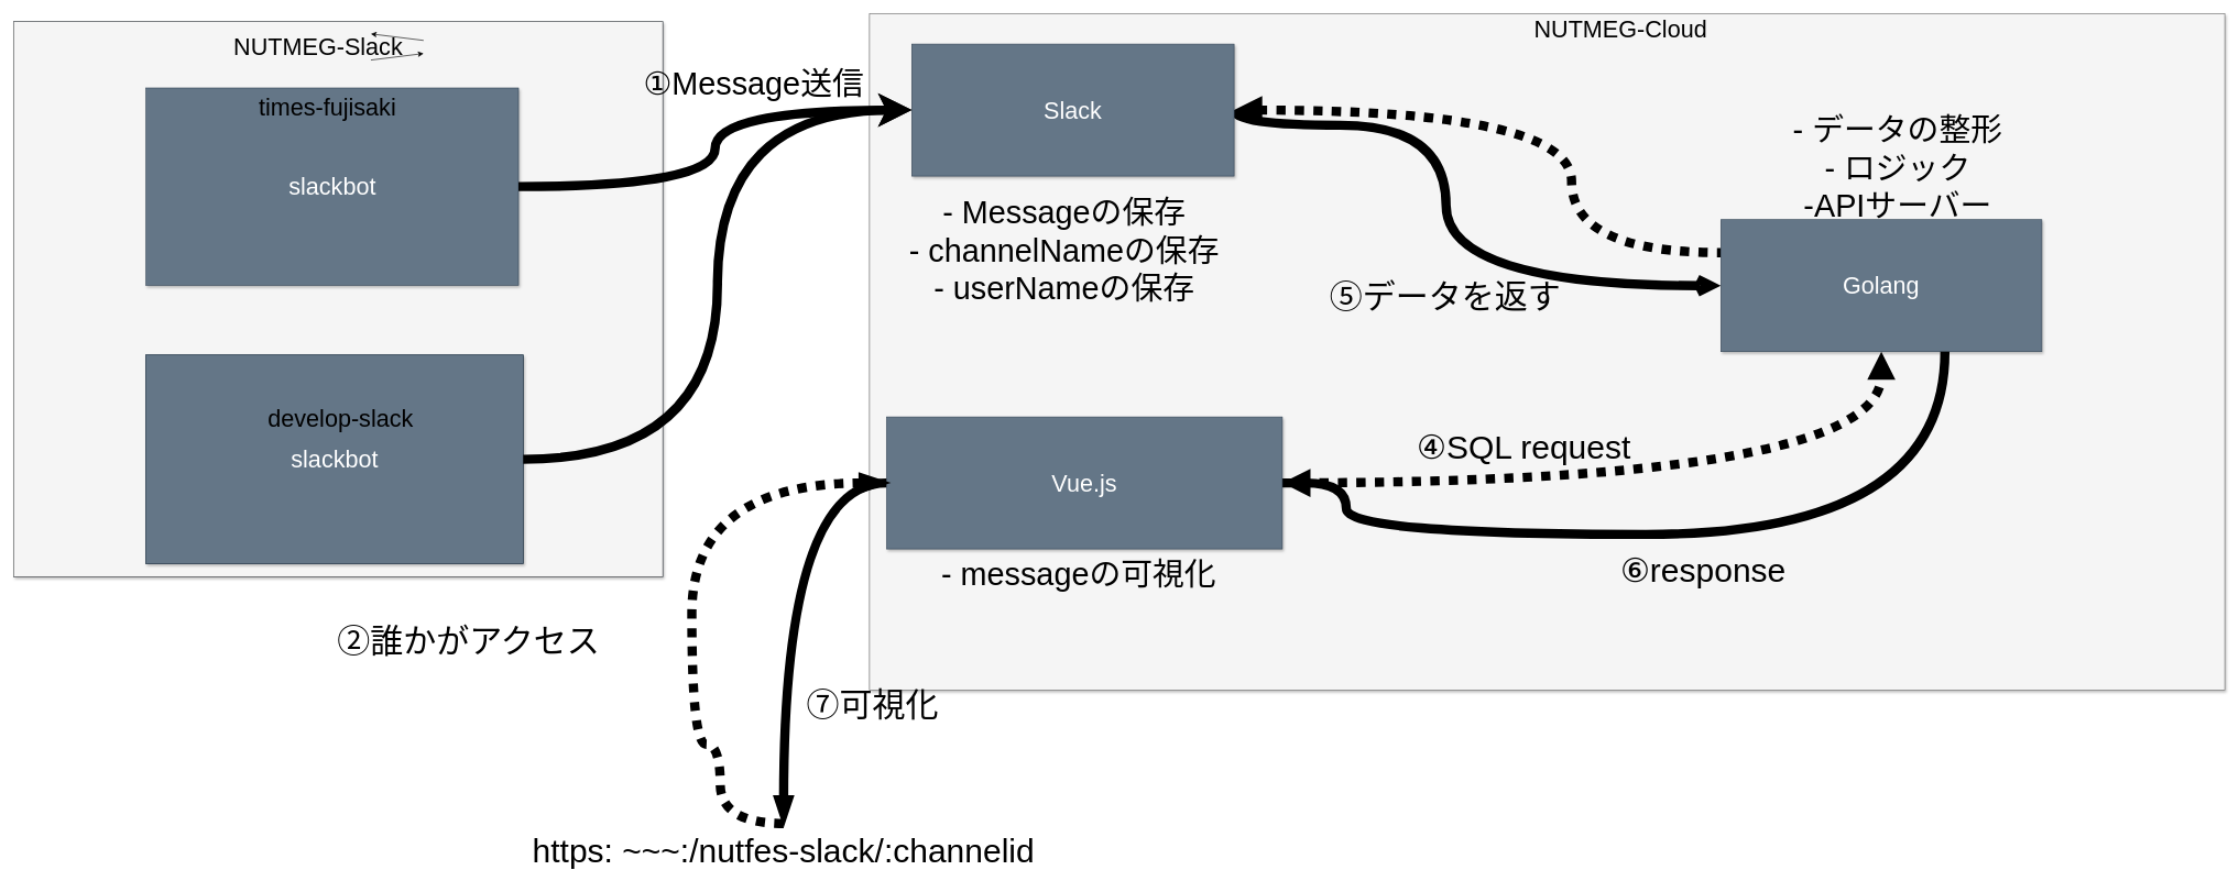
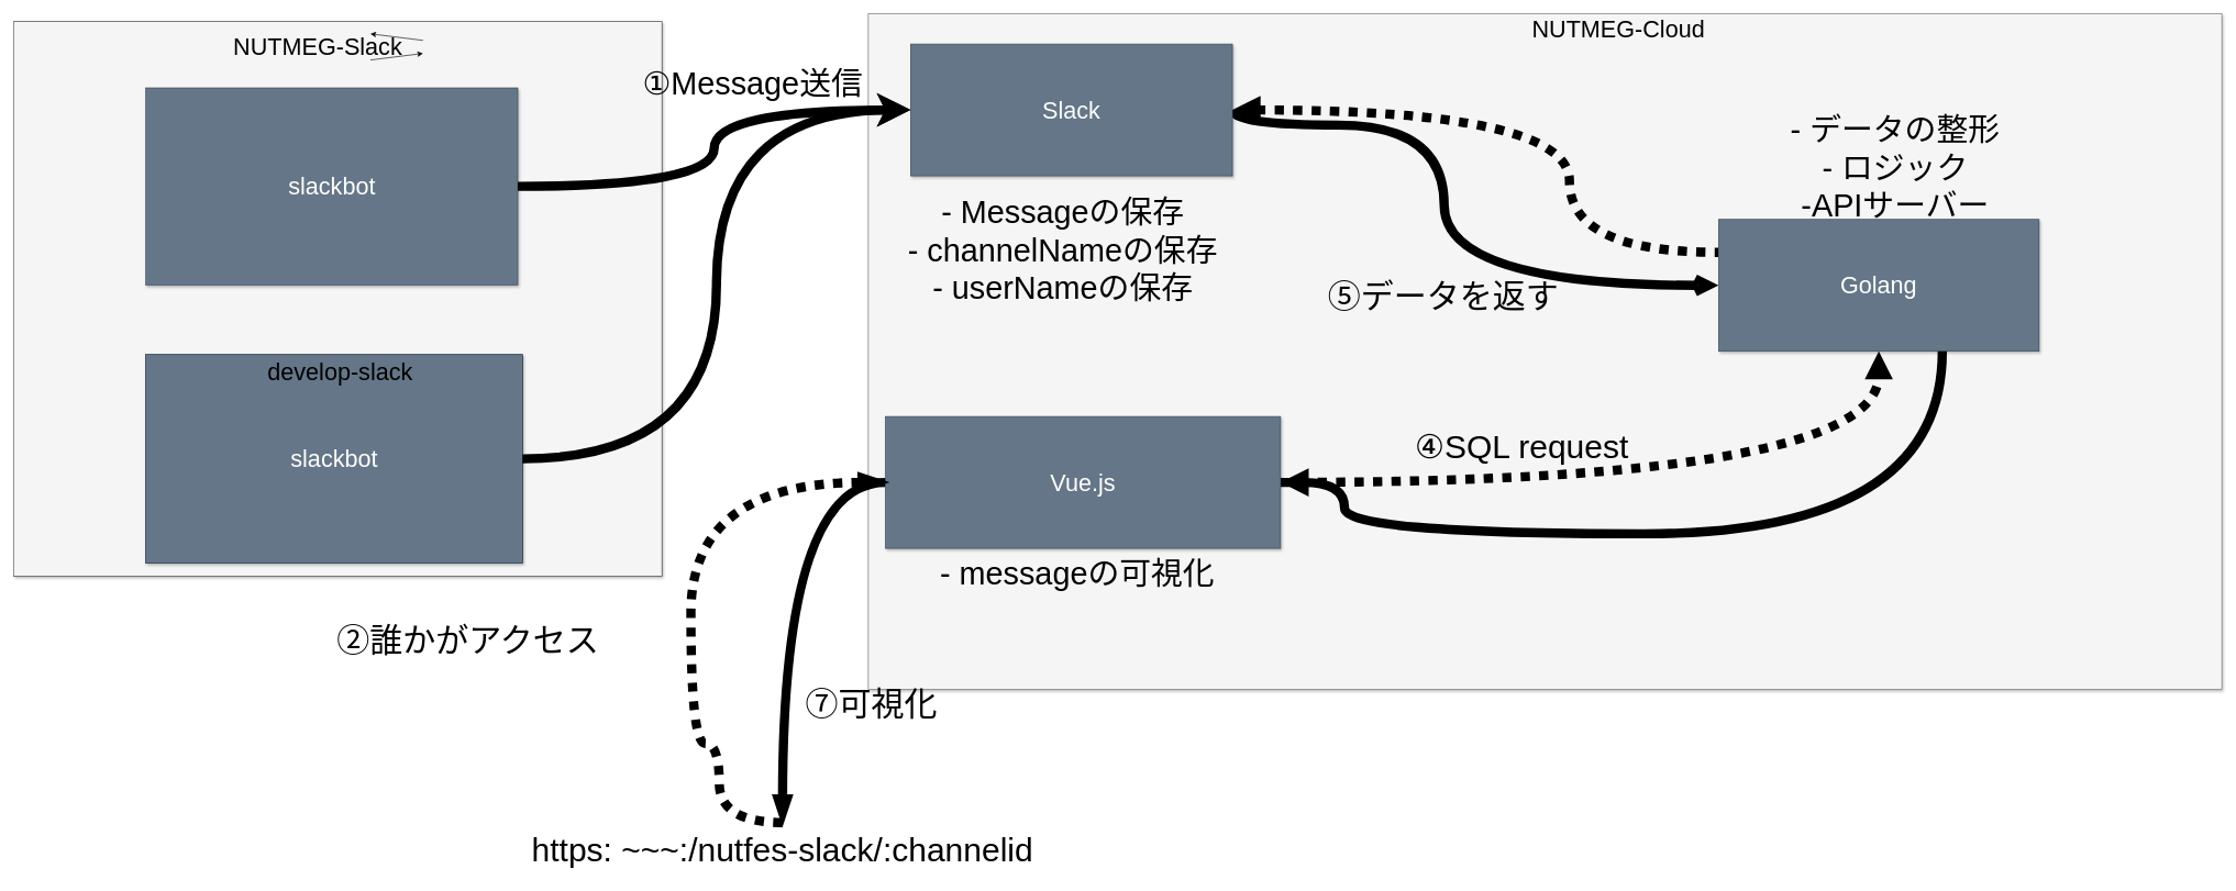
  <mxCell id="0" />
  <mxCell id="1" parent="0" />
  <mxCell id="2" style="edgeStyle=none;html=1;exitX=0.25;exitY=0;exitDx=0;exitDy=0;fontSize=36;fontColor=#000000;" edge="1" parent="1" source="5"><mxGeometry relative="1" as="geometry"><Array as="points"><mxPoint x="602" y="96" /></Array><mxPoint x="670" y="95" as="targetPoint" /></mxGeometry></mxCell>
  <mxCell id="3" value="" style="group;fillColor=#647687;fontColor=#ffffff;strokeColor=#314354;" vertex="1" connectable="0" parent="1"><mxGeometry x="20" y="32" width="983" height="841" as="geometry" /></mxCell>
  <mxCell id="4" value="" style="whiteSpace=wrap;html=1;shadow=1;fillColor=#f5f5f5;strokeColor=#666666;fontColor=#333333;" vertex="1" parent="3"><mxGeometry width="983" height="841.0" as="geometry" /></mxCell>
  <mxCell id="5" value="&lt;font color=&quot;#000000&quot;&gt;NUTMEG-Slack&lt;/font&gt;" style="text;strokeColor=none;align=center;fillColor=none;html=1;verticalAlign=middle;whiteSpace=wrap;rounded=0;shadow=1;fontSize=36;" vertex="1" parent="3"><mxGeometry x="301.548" y="18.513" width="319.356" height="39.67" as="geometry" /></mxCell>
  <mxCell id="6" value="" style="group" vertex="1" connectable="0" parent="3"><mxGeometry x="200.636" y="100.497" width="563.919" height="298.846" as="geometry" /></mxCell>
  <mxCell id="7" value="slackbot" style="whiteSpace=wrap;html=1;shadow=1;fontSize=36;fillColor=#647687;fontColor=#ffffff;strokeColor=#314354;" vertex="1" parent="6"><mxGeometry width="563.919" height="298.846" as="geometry" /></mxCell>
- <mxCell id="8" value="&lt;font color=&quot;#000000&quot;&gt;times-fujisaki&lt;/font&gt;" style="text;strokeColor=none;align=center;fillColor=none;html=1;verticalAlign=middle;whiteSpace=wrap;rounded=0;shadow=1;fontSize=36;" vertex="1" parent="6"><mxGeometry x="115.158" y="9.256" width="319.356" height="39.67" as="geometry" /></mxCell>
  <mxCell id="9" value="" style="group;fillColor=#647687;fontColor=#ffffff;strokeColor=#314354;" vertex="1" connectable="0" parent="3"><mxGeometry x="200.636" y="505.129" width="571.042" height="316.036" as="geometry" /></mxCell>
  <mxCell id="10" value="slackbot" style="whiteSpace=wrap;html=1;shadow=1;fontSize=36;fillColor=#647687;fontColor=#ffffff;strokeColor=#314354;" vertex="1" parent="9"><mxGeometry width="571.042" height="316.036" as="geometry" /></mxCell>
- <mxCell id="11" value="&lt;font color=&quot;#000000&quot;&gt;develop-slack&lt;/font&gt;" style="text;strokeColor=none;align=center;fillColor=none;html=1;verticalAlign=middle;whiteSpace=wrap;rounded=0;shadow=1;fontSize=36;" vertex="1" parent="9"><mxGeometry x="135.341" y="76.612" width="319.356" height="39.67" as="geometry" /></mxCell>
+ <mxCell id="11" value="&lt;font color=&quot;#000000&quot;&gt;develop-slack&lt;/font&gt;" style="text;strokeColor=none;align=center;fillColor=none;html=1;verticalAlign=middle;whiteSpace=wrap;rounded=0;shadow=1;fontSize=36;" vertex="1" parent="9"><mxGeometry x="135.341" y="6.612" width="319.356" height="39.67" as="geometry" /></mxCell>
  <mxCell id="12" style="edgeStyle=none;html=1;exitX=1;exitY=0.25;exitDx=0;exitDy=0;entryX=0.75;entryY=0;entryDx=0;entryDy=0;fontSize=36;" edge="1" parent="3" source="5" target="5"><mxGeometry relative="1" as="geometry" /></mxCell>
  <mxCell id="13" style="edgeStyle=none;html=1;exitX=0.75;exitY=1;exitDx=0;exitDy=0;entryX=1;entryY=0.75;entryDx=0;entryDy=0;fontSize=36;fontColor=#000000;" edge="1" parent="3" source="5" target="5"><mxGeometry relative="1" as="geometry" /></mxCell>
  <mxCell id="14" value="" style="whiteSpace=wrap;html=1;shadow=1;fontSize=36;fillColor=#f5f5f5;strokeColor=#666666;fontColor=#333333;" vertex="1" parent="1"><mxGeometry x="1316" y="20" width="2052" height="1025" as="geometry" /></mxCell>
  <mxCell id="15" value="&lt;font color=&quot;#000000&quot;&gt;NUTMEG-Cloud&lt;/font&gt;" style="text;strokeColor=none;align=center;fillColor=none;html=1;verticalAlign=middle;whiteSpace=wrap;rounded=0;shadow=1;fontSize=36;" vertex="1" parent="1"><mxGeometry x="2319" y="28" width="269" height="30" as="geometry" /></mxCell>
  <mxCell id="16" style="edgeStyle=orthogonalEdgeStyle;curved=1;rounded=0;html=1;exitX=1;exitY=0.5;exitDx=0;exitDy=0;entryX=0;entryY=0.5;entryDx=0;entryDy=0;strokeWidth=14;fontSize=50;fontColor=#3333FF;startArrow=none;startFill=0;endArrow=open;endFill=0;sourcePerimeterSpacing=0;elbow=vertical;strokeColor=#000000;" edge="1" parent="1" source="18" target="23"><mxGeometry relative="1" as="geometry"><Array as="points"><mxPoint x="1868" y="189" /><mxPoint x="2189" y="189" /><mxPoint x="2189" y="432" /></Array></mxGeometry></mxCell>
  <mxCell id="17" style="edgeStyle=orthogonalEdgeStyle;curved=1;rounded=0;html=1;exitX=1;exitY=0.5;exitDx=0;exitDy=0;entryX=0;entryY=0.25;entryDx=0;entryDy=0;strokeColor=#000000;strokeWidth=14;fontSize=50;fontColor=#3333FF;startArrow=block;startFill=1;endArrow=none;endFill=0;sourcePerimeterSpacing=0;elbow=vertical;dashed=1;dashPattern=1 1;" edge="1" parent="1" source="18" target="23"><mxGeometry relative="1" as="geometry"><Array as="points"><mxPoint x="2379" y="166" /><mxPoint x="2379" y="382" /></Array></mxGeometry></mxCell>
  <mxCell id="18" value="Slack" style="whiteSpace=wrap;html=1;shadow=1;fontSize=36;fontColor=#ffffff;fillColor=#647687;strokeColor=#314354;" vertex="1" parent="1"><mxGeometry x="1380" y="66" width="488" height="200" as="geometry" /></mxCell>
  <mxCell id="19" style="edgeStyle=orthogonalEdgeStyle;html=1;exitX=1;exitY=0.5;exitDx=0;exitDy=0;entryX=0;entryY=0.5;entryDx=0;entryDy=0;fontSize=36;fontColor=#000000;rounded=0;strokeColor=#000000;fillColor=#e51400;strokeWidth=14;curved=1;" edge="1" parent="1" source="7" target="18"><mxGeometry relative="1" as="geometry" /></mxCell>
  <mxCell id="20" style="edgeStyle=orthogonalEdgeStyle;rounded=0;html=1;exitX=1;exitY=0.5;exitDx=0;exitDy=0;entryX=0;entryY=0.5;entryDx=0;entryDy=0;strokeColor=#000000;strokeWidth=14;fontSize=36;fontColor=#000000;fillColor=#e51400;curved=1;" edge="1" parent="1" source="10" target="18"><mxGeometry relative="1" as="geometry" /></mxCell>
  <mxCell id="21" value="&lt;font style=&quot;font-size: 48px;&quot;&gt;①Message送信&lt;/font&gt;" style="text;strokeColor=none;align=center;fillColor=none;html=1;verticalAlign=middle;whiteSpace=wrap;rounded=0;shadow=1;fontSize=36;fontColor=#000000;" vertex="1" parent="1"><mxGeometry x="966" y="86" width="350" height="80" as="geometry" /></mxCell>
  <mxCell id="22" value="&lt;font style=&quot;font-size: 48px;&quot;&gt;- Messageの保存&lt;br&gt;- channelNameの保存&lt;br&gt;- userNameの保存&lt;br&gt;&lt;/font&gt;" style="text;strokeColor=none;align=center;fillColor=none;html=1;verticalAlign=middle;whiteSpace=wrap;rounded=0;shadow=1;fontSize=36;fontColor=#000000;" vertex="1" parent="1"><mxGeometry x="1331" y="261" width="560" height="235" as="geometry" /></mxCell>
  <mxCell id="23" value="Golang" style="whiteSpace=wrap;html=1;shadow=1;fontSize=36;fontColor=#ffffff;fillColor=#647687;strokeColor=#314354;" vertex="1" parent="1"><mxGeometry x="2605" y="332" width="486" height="200" as="geometry" /></mxCell>
  <mxCell id="24" value="&lt;font style=&quot;font-size: 48px;&quot;&gt;- データの整形&lt;br&gt;- ロジック&lt;br&gt;-APIサーバー&lt;br&gt;&lt;/font&gt;" style="text;strokeColor=none;align=center;fillColor=none;html=1;verticalAlign=middle;whiteSpace=wrap;rounded=0;shadow=1;fontSize=36;fontColor=#000000;" vertex="1" parent="1"><mxGeometry x="2593" y="158" width="560" height="191" as="geometry" /></mxCell>
  <mxCell id="25" style="edgeStyle=orthogonalEdgeStyle;curved=1;rounded=0;html=1;exitX=1;exitY=0.5;exitDx=0;exitDy=0;entryX=0.5;entryY=1;entryDx=0;entryDy=0;dashed=1;dashPattern=1 1;strokeColor=#000000;strokeWidth=14;fontSize=50;fontColor=#000000;startArrow=none;startFill=0;endArrow=block;endFill=1;sourcePerimeterSpacing=0;elbow=vertical;" edge="1" parent="1" source="28" target="23"><mxGeometry relative="1" as="geometry" /></mxCell>
  <mxCell id="26" style="edgeStyle=orthogonalEdgeStyle;curved=1;rounded=0;html=1;exitX=1;exitY=0.5;exitDx=0;exitDy=0;entryX=0.698;entryY=1;entryDx=0;entryDy=0;entryPerimeter=0;strokeColor=#000000;strokeWidth=14;fontSize=50;fontColor=#000000;startArrow=block;startFill=1;endArrow=none;endFill=0;sourcePerimeterSpacing=0;elbow=vertical;" edge="1" parent="1" source="28" target="23"><mxGeometry relative="1" as="geometry"><Array as="points"><mxPoint x="2038" y="731" /><mxPoint x="2038" y="809" /><mxPoint x="2944" y="809" /></Array></mxGeometry></mxCell>
  <mxCell id="27" style="edgeStyle=orthogonalEdgeStyle;curved=1;rounded=0;html=1;exitX=0;exitY=0.5;exitDx=0;exitDy=0;strokeColor=#000000;strokeWidth=14;fontSize=50;fontColor=#000000;startArrow=none;startFill=0;endArrow=blockThin;endFill=1;sourcePerimeterSpacing=0;elbow=vertical;" edge="1" parent="1" source="28" target="34"><mxGeometry relative="1" as="geometry" /></mxCell>
  <mxCell id="28" value="Vue.js" style="whiteSpace=wrap;html=1;shadow=1;fontSize=36;fontColor=#ffffff;fillColor=#647687;strokeColor=#314354;" vertex="1" parent="1"><mxGeometry x="1342" y="631" width="599" height="200" as="geometry" /></mxCell>
  <mxCell id="29" value="&lt;font style=&quot;font-size: 48px;&quot;&gt;- messageの可視化&lt;br&gt;&lt;/font&gt;" style="text;strokeColor=none;align=center;fillColor=none;html=1;verticalAlign=middle;whiteSpace=wrap;rounded=0;shadow=1;fontSize=36;fontColor=#000000;" vertex="1" parent="1"><mxGeometry x="1353" y="773" width="560" height="191" as="geometry" /></mxCell>
  <mxCell id="30" value="⑤データを返す" style="text;strokeColor=none;align=center;fillColor=none;html=1;verticalAlign=middle;whiteSpace=wrap;rounded=0;shadow=1;fontSize=50;fontColor=#000000;" vertex="1" parent="1"><mxGeometry x="2008" y="434" width="360" height="30" as="geometry" /></mxCell>
  <mxCell id="31" value="&lt;font color=&quot;#000000&quot;&gt;④SQL request&lt;/font&gt;" style="text;strokeColor=none;align=center;fillColor=none;html=1;verticalAlign=middle;whiteSpace=wrap;rounded=0;shadow=1;fontSize=50;fontColor=#3333FF;" vertex="1" parent="1"><mxGeometry x="2120" y="654" width="374" height="43" as="geometry" /></mxCell>
- <mxCell id="32" value="&lt;font color=&quot;#000000&quot;&gt;⑥response&lt;/font&gt;" style="text;strokeColor=none;align=center;fillColor=none;html=1;verticalAlign=middle;whiteSpace=wrap;rounded=0;shadow=1;fontSize=50;fontColor=#3333FF;" vertex="1" parent="1"><mxGeometry x="2440" y="841" width="277" height="43" as="geometry" /></mxCell>
  <mxCell id="33" style="edgeStyle=orthogonalEdgeStyle;curved=1;rounded=0;html=1;exitX=0.5;exitY=0;exitDx=0;exitDy=0;entryX=0;entryY=0.5;entryDx=0;entryDy=0;strokeColor=#000000;strokeWidth=14;fontSize=50;fontColor=#000000;startArrow=none;startFill=0;endArrow=blockThin;endFill=1;sourcePerimeterSpacing=0;elbow=vertical;dashed=1;dashPattern=1 1;" edge="1" parent="1" source="34" target="28"><mxGeometry relative="1" as="geometry"><Array as="points"><mxPoint x="1090" y="1247" /><mxPoint x="1090" y="1127" /><mxPoint x="1047" y="1127" /><mxPoint x="1047" y="731" /></Array></mxGeometry></mxCell>
  <mxCell id="34" value="https: ~~~:/nutfes-slack/:channelid" style="text;strokeColor=none;align=center;fillColor=none;html=1;verticalAlign=middle;whiteSpace=wrap;rounded=0;shadow=1;fontSize=50;fontColor=#000000;" vertex="1" parent="1"><mxGeometry x="701" y="1247" width="970" height="82" as="geometry" /></mxCell>
  <mxCell id="35" value="②誰かがアクセス" style="text;strokeColor=none;align=center;fillColor=none;html=1;verticalAlign=middle;whiteSpace=wrap;rounded=0;shadow=1;fontSize=50;fontColor=#000000;" vertex="1" parent="1"><mxGeometry x="489" y="951" width="440" height="38" as="geometry" /></mxCell>
  <mxCell id="36" value="⑦可視化" style="text;strokeColor=none;align=center;fillColor=none;html=1;verticalAlign=middle;whiteSpace=wrap;rounded=0;shadow=1;fontSize=50;fontColor=#000000;" vertex="1" parent="1"><mxGeometry x="1101" y="1048" width="440" height="38" as="geometry" /></mxCell>
